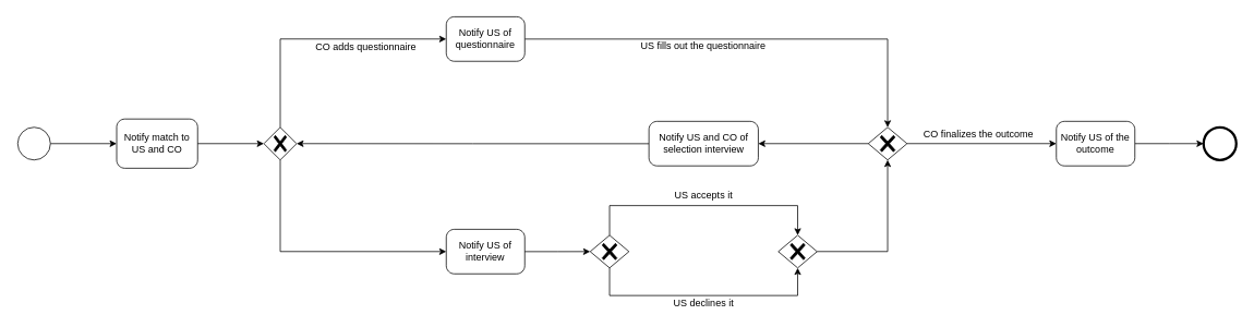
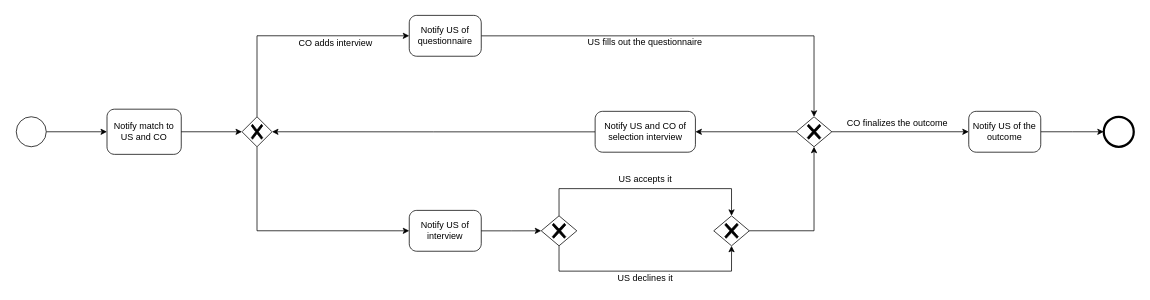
  <mxCell id="0" />
  <mxCell id="1" parent="0" />
  <mxCell id="2" style="edgeStyle=orthogonalEdgeStyle;rounded=0;orthogonalLoop=1;jettySize=auto;html=1;" edge="1" parent="1" source="3" target="4"><mxGeometry relative="1" as="geometry" /></mxCell>
  <mxCell id="3" value="&lt;font&gt;Notify US of the outcome&lt;/font&gt;" style="points=[[0.25,0,0],[0.5,0,0],[0.75,0,0],[1,0.25,0],[1,0.5,0],[1,0.75,0],[0.75,1,0],[0.5,1,0],[0.25,1,0],[0,0.75,0],[0,0.5,0],[0,0.25,0]];shape=mxgraph.bpmn.task;whiteSpace=wrap;rectStyle=rounded;size=10;html=1;container=1;expand=0;collapsible=0;taskMarker=abstract;" vertex="1" parent="1"><mxGeometry x="1291" y="147.93" width="96" height="54.5" as="geometry" /></mxCell>
  <mxCell id="4" value="" style="points=[[0.145,0.145,0],[0.5,0,0],[0.855,0.145,0],[1,0.5,0],[0.855,0.855,0],[0.5,1,0],[0.145,0.855,0],[0,0.5,0]];shape=mxgraph.bpmn.event;html=1;verticalLabelPosition=bottom;labelBackgroundColor=#ffffff;verticalAlign=top;align=center;perimeter=ellipsePerimeter;outlineConnect=0;aspect=fixed;outline=end;symbol=terminate2;" vertex="1" parent="1"><mxGeometry x="1471" y="155.18" width="40" height="40" as="geometry" /></mxCell>
  <mxCell id="5" value="&lt;font&gt;Notify US of interview&lt;/font&gt;" style="points=[[0.25,0,0],[0.5,0,0],[0.75,0,0],[1,0.25,0],[1,0.5,0],[1,0.75,0],[0.75,1,0],[0.5,1,0],[0.25,1,0],[0,0.75,0],[0,0.5,0],[0,0.25,0]];shape=mxgraph.bpmn.task;whiteSpace=wrap;rectStyle=rounded;size=10;html=1;container=1;expand=0;collapsible=0;taskMarker=abstract;" vertex="1" parent="1"><mxGeometry x="545" y="280" width="96" height="54.48" as="geometry" /></mxCell>
  <mxCell id="6" style="edgeStyle=orthogonalEdgeStyle;rounded=0;orthogonalLoop=1;jettySize=auto;html=1;entryX=0;entryY=0.5;entryDx=0;entryDy=0;entryPerimeter=0;" edge="1" parent="1" source="7" target="11"><mxGeometry relative="1" as="geometry"><mxPoint x="125" y="229.55" as="targetPoint" /></mxGeometry></mxCell>
  <mxCell id="7" value="" style="points=[[0.145,0.145,0],[0.5,0,0],[0.855,0.145,0],[1,0.5,0],[0.855,0.855,0],[0.5,1,0],[0.145,0.855,0],[0,0.5,0]];shape=mxgraph.bpmn.event;html=1;verticalLabelPosition=bottom;labelBackgroundColor=#ffffff;verticalAlign=top;align=center;perimeter=ellipsePerimeter;outlineConnect=0;aspect=fixed;outline=standard;symbol=general;" vertex="1" parent="1"><mxGeometry x="20.999" y="155.182" width="40" height="40" as="geometry" /></mxCell>
  <mxCell id="8" value="" style="points=[[0.25,0.25,0],[0.5,0,0],[0.75,0.25,0],[1,0.5,0],[0.75,0.75,0],[0.5,1,0],[0.25,0.75,0],[0,0.5,0]];shape=mxgraph.bpmn.gateway2;html=1;verticalLabelPosition=bottom;labelBackgroundColor=#ffffff;verticalAlign=top;align=center;perimeter=rhombusPerimeter;outlineConnect=0;outline=none;symbol=none;gwType=exclusive;aspect=fixed;" vertex="1" parent="1"><mxGeometry x="1061.003" y="155.185" width="47.42" height="40" as="geometry" /></mxCell>
- <mxCell id="9" value="&lt;font&gt;CO adds questionnaire&lt;/font&gt;" style="text;html=1;strokeColor=none;fillColor=none;align=center;verticalAlign=middle;whiteSpace=wrap;rounded=0;" vertex="1" parent="1"><mxGeometry x="381" y="51" width="131.96" height="11.53" as="geometry" /></mxCell>
+ <mxCell id="9" value="&lt;font&gt;CO adds interview&lt;/font&gt;" style="text;html=1;strokeColor=none;fillColor=none;align=center;verticalAlign=middle;whiteSpace=wrap;rounded=0;" vertex="1" parent="1"><mxGeometry x="381" y="51" width="131.96" height="11.53" as="geometry" /></mxCell>
  <mxCell id="10" value="" style="points=[[0.25,0.25,0],[0.5,0,0],[0.75,0.25,0],[1,0.5,0],[0.75,0.75,0],[0.5,1,0],[0.25,0.75,0],[0,0.5,0]];shape=mxgraph.bpmn.gateway2;html=1;verticalLabelPosition=bottom;labelBackgroundColor=#ffffff;verticalAlign=top;align=center;perimeter=rhombusPerimeter;outlineConnect=0;outline=none;symbol=none;gwType=exclusive;aspect=fixed;" vertex="1" parent="1"><mxGeometry x="322.003" y="155.185" width="40" height="40" as="geometry" /></mxCell>
  <mxCell id="11" value="&lt;font&gt;Notify match to US and CO&lt;/font&gt;" style="points=[[0.25,0,0],[0.5,0,0],[0.75,0,0],[1,0.25,0],[1,0.5,0],[1,0.75,0],[0.75,1,0],[0.5,1,0],[0.25,1,0],[0,0.75,0],[0,0.5,0],[0,0.25,0]];shape=mxgraph.bpmn.task;whiteSpace=wrap;rectStyle=rounded;size=10;html=1;container=1;expand=0;collapsible=0;taskMarker=abstract;" vertex="1" parent="1"><mxGeometry x="142" y="145.07" width="99" height="60.23" as="geometry" /></mxCell>
  <mxCell id="12" style="edgeStyle=orthogonalEdgeStyle;rounded=0;orthogonalLoop=1;jettySize=auto;html=1;entryX=0;entryY=0.5;entryDx=0;entryDy=0;entryPerimeter=0;" edge="1" parent="1" source="11" target="10"><mxGeometry relative="1" as="geometry" /></mxCell>
  <mxCell id="13" value="&lt;font&gt;US fills out the questionnaire&lt;/font&gt;" style="text;html=1;strokeColor=none;fillColor=none;align=center;verticalAlign=middle;whiteSpace=wrap;rounded=0;" vertex="1" parent="1"><mxGeometry x="781.01" y="51" width="157.42" height="10" as="geometry" /></mxCell>
  <mxCell id="14" style="edgeStyle=orthogonalEdgeStyle;rounded=0;orthogonalLoop=1;jettySize=auto;html=1;entryX=0;entryY=0.5;entryDx=0;entryDy=0;entryPerimeter=0;exitX=0.5;exitY=1;exitDx=0;exitDy=0;exitPerimeter=0;" edge="1" parent="1" source="10" target="5"><mxGeometry relative="1" as="geometry" /></mxCell>
  <mxCell id="15" style="edgeStyle=orthogonalEdgeStyle;rounded=0;orthogonalLoop=1;jettySize=auto;html=1;" edge="1" parent="1" source="16" target="8"><mxGeometry relative="1" as="geometry" /></mxCell>
  <mxCell id="16" value="&lt;font&gt;Notify US of questionnaire&lt;/font&gt;" style="points=[[0.25,0,0],[0.5,0,0],[0.75,0,0],[1,0.25,0],[1,0.5,0],[1,0.75,0],[0.75,1,0],[0.5,1,0],[0.25,1,0],[0,0.75,0],[0,0.5,0],[0,0.25,0]];shape=mxgraph.bpmn.task;whiteSpace=wrap;rectStyle=rounded;size=10;html=1;container=1;expand=0;collapsible=0;taskMarker=abstract;" vertex="1" parent="1"><mxGeometry x="545" y="20" width="96" height="54.48" as="geometry" /></mxCell>
  <mxCell id="17" style="edgeStyle=orthogonalEdgeStyle;rounded=0;orthogonalLoop=1;jettySize=auto;html=1;entryX=0;entryY=0.5;entryDx=0;entryDy=0;entryPerimeter=0;exitX=0.5;exitY=0;exitDx=0;exitDy=0;exitPerimeter=0;" edge="1" parent="1" source="10" target="16"><mxGeometry relative="1" as="geometry" /></mxCell>
  <mxCell id="18" value="" style="points=[[0.25,0.25,0],[0.5,0,0],[0.75,0.25,0],[1,0.5,0],[0.75,0.75,0],[0.5,1,0],[0.25,0.75,0],[0,0.5,0]];shape=mxgraph.bpmn.gateway2;html=1;verticalLabelPosition=bottom;labelBackgroundColor=#ffffff;verticalAlign=top;align=center;perimeter=rhombusPerimeter;outlineConnect=0;outline=none;symbol=none;gwType=exclusive;aspect=fixed;" vertex="1" parent="1"><mxGeometry x="721.003" y="287.245" width="47.42" height="40" as="geometry" /></mxCell>
  <mxCell id="19" value="&lt;font&gt;US accepts it&lt;/font&gt;" style="text;html=1;strokeColor=none;fillColor=none;align=center;verticalAlign=middle;whiteSpace=wrap;rounded=0;" vertex="1" parent="1"><mxGeometry x="822.86" y="234" width="73.71" height="10" as="geometry" /></mxCell>
  <mxCell id="20" value="&lt;font&gt;US declines it&lt;/font&gt;" style="text;html=1;strokeColor=none;fillColor=none;align=center;verticalAlign=middle;whiteSpace=wrap;rounded=0;" vertex="1" parent="1"><mxGeometry x="821.93" y="363" width="75.57" height="14.48" as="geometry" /></mxCell>
  <mxCell id="21" style="edgeStyle=orthogonalEdgeStyle;rounded=0;orthogonalLoop=1;jettySize=auto;html=1;" edge="1" parent="1" source="22" target="8"><mxGeometry relative="1" as="geometry" /></mxCell>
  <mxCell id="22" value="" style="points=[[0.25,0.25,0],[0.5,0,0],[0.75,0.25,0],[1,0.5,0],[0.75,0.75,0],[0.5,1,0],[0.25,0.75,0],[0,0.5,0]];shape=mxgraph.bpmn.gateway2;html=1;verticalLabelPosition=bottom;labelBackgroundColor=#ffffff;verticalAlign=top;align=center;perimeter=rhombusPerimeter;outlineConnect=0;outline=none;symbol=none;gwType=exclusive;aspect=fixed;" vertex="1" parent="1"><mxGeometry x="951.003" y="287.245" width="47.42" height="40" as="geometry" /></mxCell>
  <mxCell id="23" style="edgeStyle=orthogonalEdgeStyle;rounded=0;orthogonalLoop=1;jettySize=auto;html=1;entryX=0.5;entryY=0;entryDx=0;entryDy=0;entryPerimeter=0;exitX=0.5;exitY=0;exitDx=0;exitDy=0;exitPerimeter=0;" edge="1" parent="1" source="18" target="22"><mxGeometry relative="1" as="geometry"><Array as="points"><mxPoint x="745" y="251" /><mxPoint x="975" y="251" /><mxPoint x="975" y="288" /></Array></mxGeometry></mxCell>
  <mxCell id="24" style="edgeStyle=orthogonalEdgeStyle;rounded=0;orthogonalLoop=1;jettySize=auto;html=1;entryX=0.5;entryY=1;entryDx=0;entryDy=0;entryPerimeter=0;exitX=0.5;exitY=1;exitDx=0;exitDy=0;exitPerimeter=0;" edge="1" parent="1" source="18" target="22"><mxGeometry relative="1" as="geometry"><Array as="points"><mxPoint x="745" y="361" /><mxPoint x="975" y="361" /><mxPoint x="975" y="328" /></Array></mxGeometry></mxCell>
  <mxCell id="25" style="edgeStyle=orthogonalEdgeStyle;rounded=0;orthogonalLoop=1;jettySize=auto;html=1;entryX=0;entryY=0.5;entryDx=0;entryDy=0;entryPerimeter=0;" edge="1" parent="1" source="5" target="18"><mxGeometry relative="1" as="geometry" /></mxCell>
  <mxCell id="26" style="edgeStyle=orthogonalEdgeStyle;rounded=0;orthogonalLoop=1;jettySize=auto;html=1;entryX=1;entryY=0.5;entryDx=0;entryDy=0;entryPerimeter=0;" edge="1" parent="1" source="30" target="10"><mxGeometry relative="1" as="geometry" /></mxCell>
  <mxCell id="27" value="&lt;font&gt;CO finalizes the outcome&lt;/font&gt;" style="text;html=1;strokeColor=none;fillColor=none;align=center;verticalAlign=middle;whiteSpace=wrap;rounded=0;" vertex="1" parent="1"><mxGeometry x="1121" y="158.18" width="150" height="12.25" as="geometry" /></mxCell>
  <mxCell id="28" style="edgeStyle=orthogonalEdgeStyle;rounded=0;orthogonalLoop=1;jettySize=auto;html=1;entryX=0;entryY=0.5;entryDx=0;entryDy=0;entryPerimeter=0;" edge="1" parent="1" source="8" target="3"><mxGeometry relative="1" as="geometry" /></mxCell>
  <mxCell id="29" value="" style="edgeStyle=orthogonalEdgeStyle;rounded=0;orthogonalLoop=1;jettySize=auto;html=1;entryX=1;entryY=0.5;entryDx=0;entryDy=0;entryPerimeter=0;" edge="1" parent="1" source="8" target="30"><mxGeometry relative="1" as="geometry"><mxPoint x="1061" y="175" as="sourcePoint" /><mxPoint x="362" y="175" as="targetPoint" /></mxGeometry></mxCell>
  <mxCell id="30" value="&lt;font&gt;Notify US and CO of selection interview&lt;/font&gt;" style="points=[[0.25,0,0],[0.5,0,0],[0.75,0,0],[1,0.25,0],[1,0.5,0],[1,0.75,0],[0.75,1,0],[0.5,1,0],[0.25,1,0],[0,0.75,0],[0,0.5,0],[0,0.25,0]];shape=mxgraph.bpmn.task;whiteSpace=wrap;rectStyle=rounded;size=10;html=1;container=1;expand=0;collapsible=0;taskMarker=abstract;" vertex="1" parent="1"><mxGeometry x="792.85" y="147.95" width="133.71" height="54.48" as="geometry" /></mxCell>
